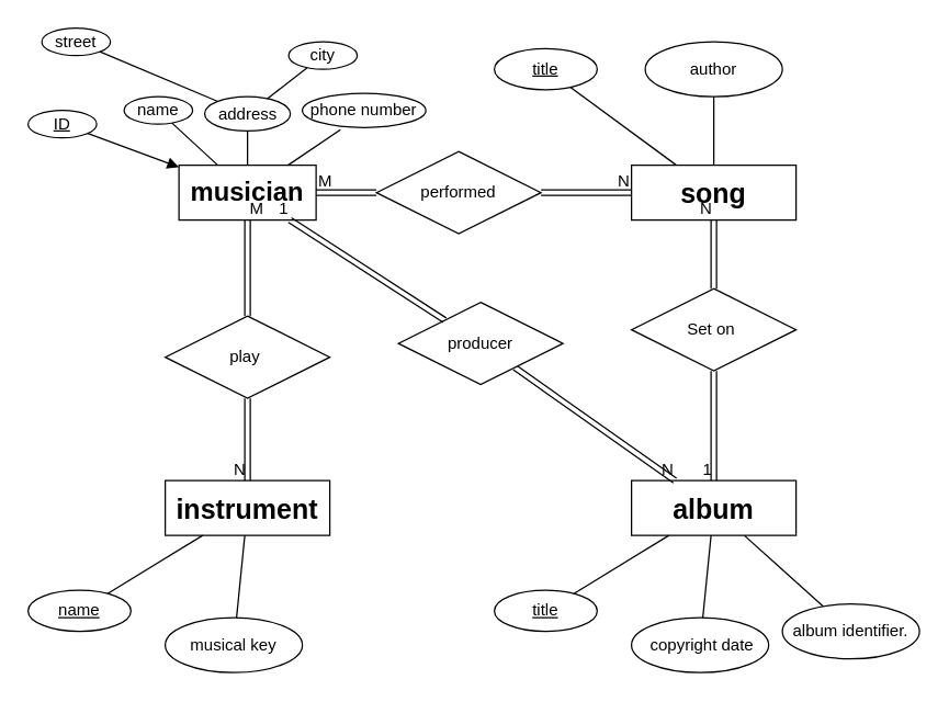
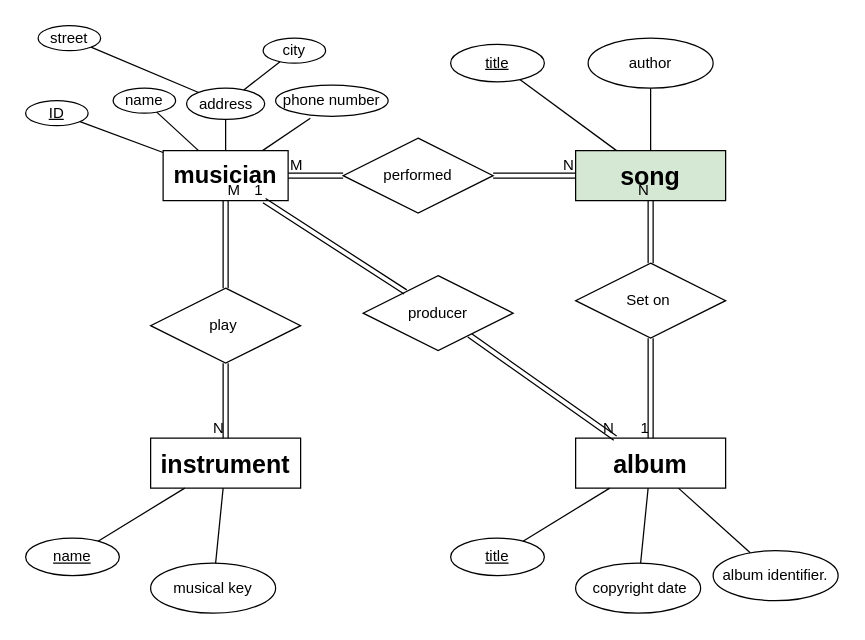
  <mxCell id="0" />
  <mxCell id="1" parent="0" />
  <mxCell id="2" value="&lt;font style=&quot;font-size: 19px;&quot;&gt;&lt;b&gt;musician&lt;/b&gt;&lt;/font&gt;" style="whiteSpace=wrap;html=1;align=center;" parent="1" vertex="1"><mxGeometry x="130" y="120" width="100" height="40" as="geometry" /></mxCell>
  <mxCell id="3" value="name" style="ellipse;whiteSpace=wrap;html=1;align=center;" parent="1" vertex="1"><mxGeometry x="90" y="70" width="50" height="20" as="geometry" /></mxCell>
  <mxCell id="4" value="" style="endArrow=none;html=1;rounded=0;" parent="1" source="3" target="2" edge="1"><mxGeometry relative="1" as="geometry"><mxPoint x="120" y="210" as="sourcePoint" /><mxPoint x="280" y="210" as="targetPoint" /></mxGeometry></mxCell>
  <mxCell id="5" value="address" style="ellipse;whiteSpace=wrap;html=1;align=center;" parent="1" vertex="1"><mxGeometry x="148.75" y="70" width="62.5" height="25" as="geometry" /></mxCell>
  <mxCell id="6" value="ID" style="ellipse;whiteSpace=wrap;html=1;align=center;fontStyle=4;" parent="1" vertex="1"><mxGeometry x="20" y="80" width="50" height="20" as="geometry" /></mxCell>
- <mxCell id="7" value="" style="endArrow=block;html=1;rounded=0;" parent="1" source="6" target="2" edge="1"><mxGeometry relative="1" as="geometry"><mxPoint x="183" y="100" as="sourcePoint" /><mxPoint x="187" y="130" as="targetPoint" /></mxGeometry></mxCell>
+ <mxCell id="7" value="" style="endArrow=none;html=1;rounded=0;" parent="1" source="6" target="2" edge="1"><mxGeometry relative="1" as="geometry"><mxPoint x="183" y="100" as="sourcePoint" /><mxPoint x="187" y="130" as="targetPoint" /></mxGeometry></mxCell>
  <mxCell id="8" value="" style="endArrow=none;html=1;rounded=0;" parent="1" source="5" target="2" edge="1"><mxGeometry relative="1" as="geometry"><mxPoint x="135" y="99" as="sourcePoint" /><mxPoint x="168" y="130" as="targetPoint" /></mxGeometry></mxCell>
  <mxCell id="9" value="street" style="ellipse;whiteSpace=wrap;html=1;align=center;" parent="1" vertex="1"><mxGeometry x="30" y="20" width="50" height="20" as="geometry" /></mxCell>
  <mxCell id="10" value="" style="endArrow=none;html=1;rounded=0;" parent="1" source="9" target="5" edge="1"><mxGeometry relative="1" as="geometry"><mxPoint x="125" y="44" as="sourcePoint" /><mxPoint x="183" y="65" as="targetPoint" /></mxGeometry></mxCell>
  <mxCell id="11" value="city" style="ellipse;whiteSpace=wrap;html=1;align=center;" parent="1" vertex="1"><mxGeometry x="210" y="30" width="50" height="20" as="geometry" /></mxCell>
  <mxCell id="12" value="" style="endArrow=none;html=1;rounded=0;" parent="1" source="11" target="5" edge="1"><mxGeometry relative="1" as="geometry"><mxPoint x="185" y="44" as="sourcePoint" /><mxPoint x="243" y="65" as="targetPoint" /></mxGeometry></mxCell>
  <mxCell id="13" value="phone number" style="ellipse;whiteSpace=wrap;html=1;align=center;" parent="1" vertex="1"><mxGeometry x="220" y="67.5" width="90" height="25" as="geometry" /></mxCell>
  <mxCell id="14" value="" style="endArrow=none;html=1;rounded=0;" parent="1" target="2" edge="1"><mxGeometry relative="1" as="geometry"><mxPoint x="247.773" y="94.048" as="sourcePoint" /><mxPoint x="251.25" y="120" as="targetPoint" /></mxGeometry></mxCell>
  <mxCell id="15" value="&lt;font style=&quot;font-size: 20px;&quot;&gt;&lt;b&gt;instrument&lt;/b&gt;&lt;/font&gt;" style="whiteSpace=wrap;html=1;align=center;" parent="1" vertex="1"><mxGeometry x="120" y="350" width="120" height="40" as="geometry" /></mxCell>
  <mxCell id="16" value="name" style="ellipse;whiteSpace=wrap;html=1;align=center;fontStyle=4;" parent="1" vertex="1"><mxGeometry x="20" y="430" width="75" height="30" as="geometry" /></mxCell>
  <mxCell id="17" value="" style="endArrow=none;html=1;rounded=0;" parent="1" source="15" target="16" edge="1"><mxGeometry relative="1" as="geometry"><mxPoint x="220" y="230" as="sourcePoint" /><mxPoint x="380" y="230" as="targetPoint" /></mxGeometry></mxCell>
  <mxCell id="18" value="musical key" style="ellipse;whiteSpace=wrap;html=1;align=center;" parent="1" vertex="1"><mxGeometry x="120" y="450" width="100" height="40" as="geometry" /></mxCell>
  <mxCell id="19" value="" style="endArrow=none;html=1;rounded=0;" parent="1" source="15" target="18" edge="1"><mxGeometry relative="1" as="geometry"><mxPoint x="157" y="400" as="sourcePoint" /><mxPoint x="88" y="442" as="targetPoint" /></mxGeometry></mxCell>
  <mxCell id="20" value="&lt;span style=&quot;font-size: 20px;&quot;&gt;&lt;b&gt;album&lt;/b&gt;&lt;/span&gt;" style="whiteSpace=wrap;html=1;align=center;" parent="1" vertex="1"><mxGeometry x="460" y="350" width="120" height="40" as="geometry" /></mxCell>
  <mxCell id="21" value="title" style="ellipse;whiteSpace=wrap;html=1;align=center;fontStyle=4;" parent="1" vertex="1"><mxGeometry x="360" y="430" width="75" height="30" as="geometry" /></mxCell>
  <mxCell id="22" value="" style="endArrow=none;html=1;rounded=0;" parent="1" source="20" target="21" edge="1"><mxGeometry relative="1" as="geometry"><mxPoint x="560" y="230" as="sourcePoint" /><mxPoint x="720" y="230" as="targetPoint" /></mxGeometry></mxCell>
  <mxCell id="23" value="&amp;nbsp;copyright date" style="ellipse;whiteSpace=wrap;html=1;align=center;" parent="1" vertex="1"><mxGeometry x="460" y="450" width="100" height="40" as="geometry" /></mxCell>
  <mxCell id="24" value="" style="endArrow=none;html=1;rounded=0;" parent="1" source="20" target="23" edge="1"><mxGeometry relative="1" as="geometry"><mxPoint x="497" y="400" as="sourcePoint" /><mxPoint x="428" y="442" as="targetPoint" /></mxGeometry></mxCell>
  <mxCell id="25" value="album identifier." style="ellipse;whiteSpace=wrap;html=1;align=center;" parent="1" vertex="1"><mxGeometry x="570" y="440" width="100" height="40" as="geometry" /></mxCell>
  <mxCell id="26" value="" style="endArrow=none;html=1;rounded=0;" parent="1" source="20" target="25" edge="1"><mxGeometry relative="1" as="geometry"><mxPoint x="528" y="400" as="sourcePoint" /><mxPoint x="522" y="460" as="targetPoint" /></mxGeometry></mxCell>
- <mxCell id="27" value="&lt;span style=&quot;font-size: 20px;&quot;&gt;&lt;b&gt;song&lt;/b&gt;&lt;/span&gt;" style="whiteSpace=wrap;html=1;align=center;" parent="1" vertex="1"><mxGeometry x="460" y="120" width="120" height="40" as="geometry" /></mxCell>
+ <mxCell id="27" value="&lt;span style=&quot;font-size: 20px;&quot;&gt;&lt;b&gt;song&lt;/b&gt;&lt;/span&gt;" style="whiteSpace=wrap;html=1;align=center;fillColor=#d5e8d4;" parent="1" vertex="1"><mxGeometry x="460" y="120" width="120" height="40" as="geometry" /></mxCell>
  <mxCell id="28" value="title" style="ellipse;whiteSpace=wrap;html=1;align=center;fontStyle=4;" parent="1" vertex="1"><mxGeometry x="360" y="35" width="75" height="30" as="geometry" /></mxCell>
  <mxCell id="29" value="" style="endArrow=none;html=1;rounded=0;" parent="1" source="27" target="28" edge="1"><mxGeometry relative="1" as="geometry"><mxPoint x="560" y="0" as="sourcePoint" /><mxPoint x="720" y="0" as="targetPoint" /></mxGeometry></mxCell>
  <mxCell id="30" value="author" style="ellipse;whiteSpace=wrap;html=1;align=center;" parent="1" vertex="1"><mxGeometry x="470" y="30" width="100" height="40" as="geometry" /></mxCell>
  <mxCell id="31" value="" style="endArrow=none;html=1;rounded=0;" parent="1" source="27" target="30" edge="1"><mxGeometry relative="1" as="geometry"><mxPoint x="497" y="170" as="sourcePoint" /><mxPoint x="428" y="212" as="targetPoint" /></mxGeometry></mxCell>
  <mxCell id="32" value="" style="shape=link;html=1;rounded=0;" parent="1" source="36" target="15" edge="1"><mxGeometry relative="1" as="geometry"><mxPoint x="110" y="290" as="sourcePoint" /><mxPoint x="270" y="290" as="targetPoint" /></mxGeometry></mxCell>
  <mxCell id="33" value="N" style="resizable=0;html=1;whiteSpace=wrap;align=right;verticalAlign=bottom;" parent="32" connectable="0" vertex="1"><mxGeometry x="1" relative="1" as="geometry" /></mxCell>
  <mxCell id="34" value="" style="shape=link;html=1;rounded=0;" parent="1" source="2" target="36" edge="1"><mxGeometry relative="1" as="geometry"><mxPoint x="161" y="160" as="sourcePoint" /><mxPoint x="169" y="350" as="targetPoint" /></mxGeometry></mxCell>
  <mxCell id="35" value="M" style="resizable=0;html=1;whiteSpace=wrap;align=left;verticalAlign=bottom;" parent="34" connectable="0" vertex="1"><mxGeometry x="-1" relative="1" as="geometry" /></mxCell>
  <mxCell id="36" value="play&amp;nbsp;" style="shape=rhombus;perimeter=rhombusPerimeter;whiteSpace=wrap;html=1;align=center;" parent="1" vertex="1"><mxGeometry x="120" y="230" width="120" height="60" as="geometry" /></mxCell>
  <mxCell id="37" value="" style="shape=link;html=1;rounded=0;" parent="1" edge="1" target="27" source="39"><mxGeometry relative="1" as="geometry"><mxPoint x="520" y="230" as="sourcePoint" /><mxPoint x="440" y="300" as="targetPoint" /></mxGeometry></mxCell>
  <mxCell id="38" value="N" style="resizable=0;html=1;whiteSpace=wrap;align=right;verticalAlign=bottom;" parent="37" connectable="0" vertex="1"><mxGeometry x="1" relative="1" as="geometry" /></mxCell>
  <mxCell id="39" value="Set on&amp;nbsp;" style="shape=rhombus;perimeter=rhombusPerimeter;whiteSpace=wrap;html=1;align=center;" vertex="1" parent="1"><mxGeometry x="460" y="210" width="120" height="60" as="geometry" /></mxCell>
  <mxCell id="40" value="" style="shape=link;html=1;rounded=0;" edge="1" parent="1" source="39" target="20"><mxGeometry relative="1" as="geometry"><mxPoint x="320" y="300" as="sourcePoint" /><mxPoint x="480" y="300" as="targetPoint" /></mxGeometry></mxCell>
  <mxCell id="41" value="1" style="resizable=0;html=1;whiteSpace=wrap;align=right;verticalAlign=bottom;" connectable="0" vertex="1" parent="40"><mxGeometry x="1" relative="1" as="geometry" /></mxCell>
  <mxCell id="42" value="" style="shape=link;html=1;rounded=0;" edge="1" parent="1" source="46" target="27"><mxGeometry relative="1" as="geometry"><mxPoint x="240" y="260" as="sourcePoint" /><mxPoint x="310" y="320" as="targetPoint" /></mxGeometry></mxCell>
  <mxCell id="43" value="N" style="resizable=0;html=1;whiteSpace=wrap;align=right;verticalAlign=bottom;" connectable="0" vertex="1" parent="42"><mxGeometry x="1" relative="1" as="geometry" /></mxCell>
  <mxCell id="44" value="" style="shape=link;html=1;rounded=0;" edge="1" parent="1" target="46" source="2"><mxGeometry relative="1" as="geometry"><mxPoint x="310" y="130" as="sourcePoint" /><mxPoint x="299" y="320" as="targetPoint" /></mxGeometry></mxCell>
  <mxCell id="45" value="M" style="resizable=0;html=1;whiteSpace=wrap;align=left;verticalAlign=bottom;" connectable="0" vertex="1" parent="44"><mxGeometry x="-1" relative="1" as="geometry" /></mxCell>
  <mxCell id="46" value="performed" style="shape=rhombus;perimeter=rhombusPerimeter;whiteSpace=wrap;html=1;align=center;" vertex="1" parent="1"><mxGeometry x="274" y="110" width="120" height="60" as="geometry" /></mxCell>
  <mxCell id="47" value="" style="shape=link;html=1;rounded=0;" edge="1" parent="1" source="49" target="20"><mxGeometry relative="1" as="geometry"><mxPoint x="360" y="300" as="sourcePoint" /><mxPoint x="360" y="230" as="targetPoint" /></mxGeometry></mxCell>
  <mxCell id="48" value="N" style="resizable=0;html=1;whiteSpace=wrap;align=right;verticalAlign=bottom;" connectable="0" vertex="1" parent="47"><mxGeometry x="1" relative="1" as="geometry" /></mxCell>
  <mxCell id="49" value="producer" style="shape=rhombus;perimeter=rhombusPerimeter;whiteSpace=wrap;html=1;align=center;" vertex="1" parent="1"><mxGeometry x="290" y="220" width="120" height="60" as="geometry" /></mxCell>
  <mxCell id="50" value="" style="shape=link;html=1;rounded=0;" edge="1" parent="1" source="49" target="2"><mxGeometry relative="1" as="geometry"><mxPoint x="160" y="370" as="sourcePoint" /><mxPoint x="360" y="420" as="targetPoint" /></mxGeometry></mxCell>
  <mxCell id="51" value="1" style="resizable=0;html=1;whiteSpace=wrap;align=right;verticalAlign=bottom;" connectable="0" vertex="1" parent="50"><mxGeometry x="1" relative="1" as="geometry" /></mxCell>
